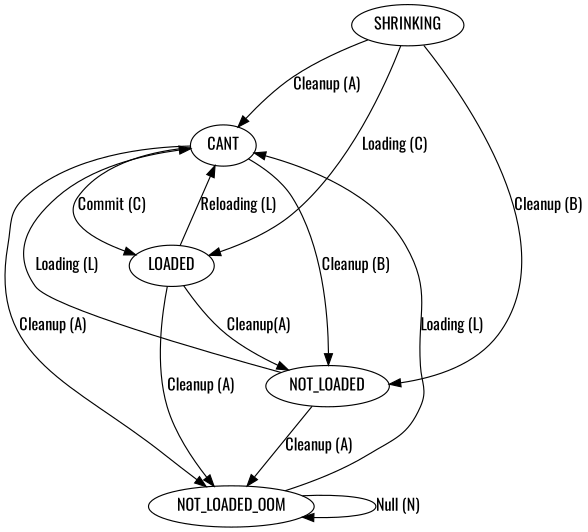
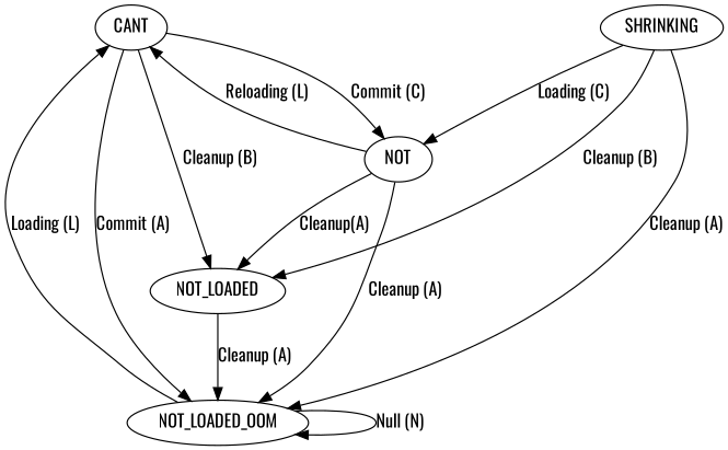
  digraph {
    fontname=Oswald
    nodesep=0.75
    rankdir=TB
    ranksep=0.75
    node [fontname=Oswald]
    edge [fontname=Oswald]
    n1 [label=CANT]
    NOT_LOADED
    NOT_LOADED_OOM
-   LOADED
+   LOADED [label=NOT]
    SHRINKING
    n1 -> NOT_LOADED [label="Cleanup (B)"]
-   n1 -> NOT_LOADED_OOM [label="Cleanup (A)"]
+   n1 -> NOT_LOADED_OOM [label="Commit (A)"]
    n1 -> LOADED [label="Commit (C)"]
-   NOT_LOADED -> n1 [label="Loading (L)"]
    NOT_LOADED -> NOT_LOADED_OOM [label="Cleanup (A)"]
    NOT_LOADED_OOM -> n1 [label="Loading (L)"]
    NOT_LOADED_OOM -> NOT_LOADED_OOM [label="Null (N)"]
    LOADED -> n1 [label="Reloading (L)"]
    LOADED -> NOT_LOADED [label="Cleanup(A)"]
    LOADED -> NOT_LOADED_OOM [label="Cleanup (A)"]
    SHRINKING -> NOT_LOADED [label="Cleanup (B)"]
-   SHRINKING -> n1 [label="Cleanup (A)"]
+   SHRINKING -> NOT_LOADED_OOM [label="Cleanup (A)"]
    SHRINKING -> LOADED [label="Loading (C)"]
  }
